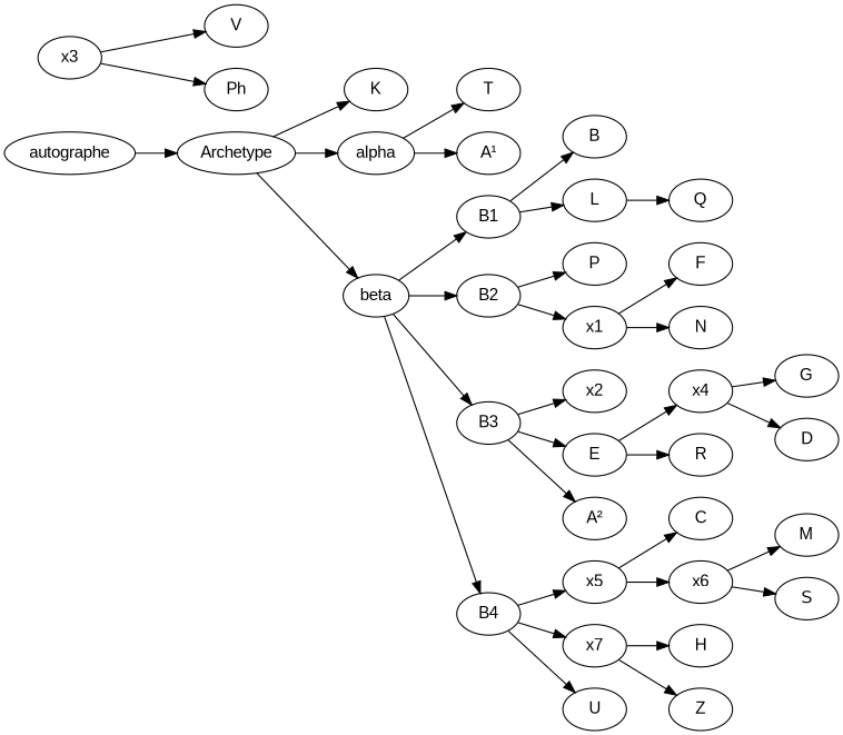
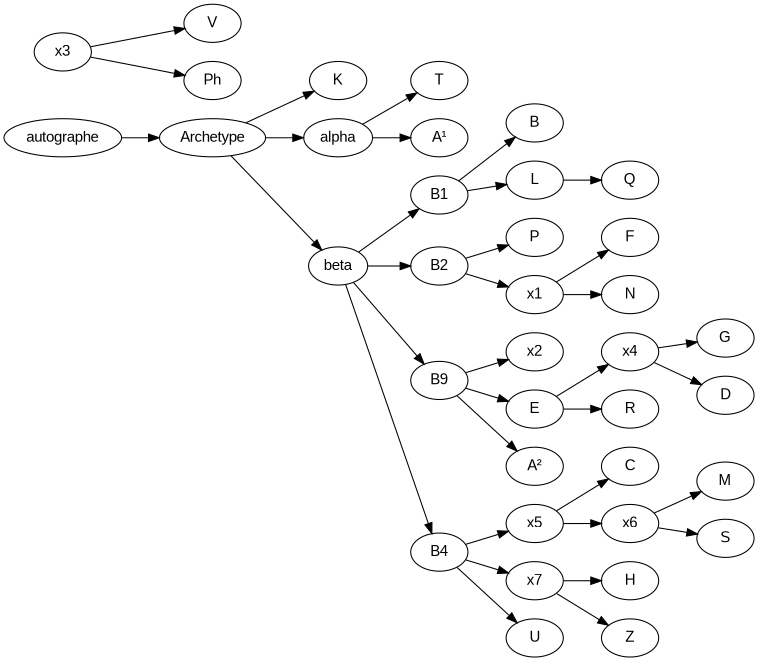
  digraph {
    fontname="Liberation Sans"
    rankdir=LR
    node [fontname="Liberation Sans"]
    edge [fontname="Liberation Sans"]
    autographe
    Archetype
    K
    alpha
    beta
    T
    "A¹"
    B1
    B2
-   B3
+   B3 [label=B9]
    B4
    B
    L
    P
    x1
    x2
    E
    "A²"
    x5
    x7
    U
    Q
    F
    N
    x4
    R
    C
    x6
    H
    Z
    x3
    V
    Ph
    G
    D
    M
    S
    autographe -> Archetype
    Archetype -> K
    Archetype -> alpha
    Archetype -> beta
    alpha -> T
    alpha -> "A¹"
    beta -> B1
    beta -> B2
    beta -> B3
    beta -> B4
    B1 -> B
    B1 -> L
    B2 -> P
    B2 -> x1
    B3 -> x2
    B3 -> E
    B3 -> "A²"
    B4 -> x5
    B4 -> x7
    B4 -> U
    L -> Q
    x1 -> F
    x1 -> N
    E -> x4
    E -> R
    x5 -> C
    x5 -> x6
    x7 -> H
    x7 -> Z
    x4 -> G
    x4 -> D
    x6 -> M
    x6 -> S
    x3 -> V
    x3 -> Ph
  }
